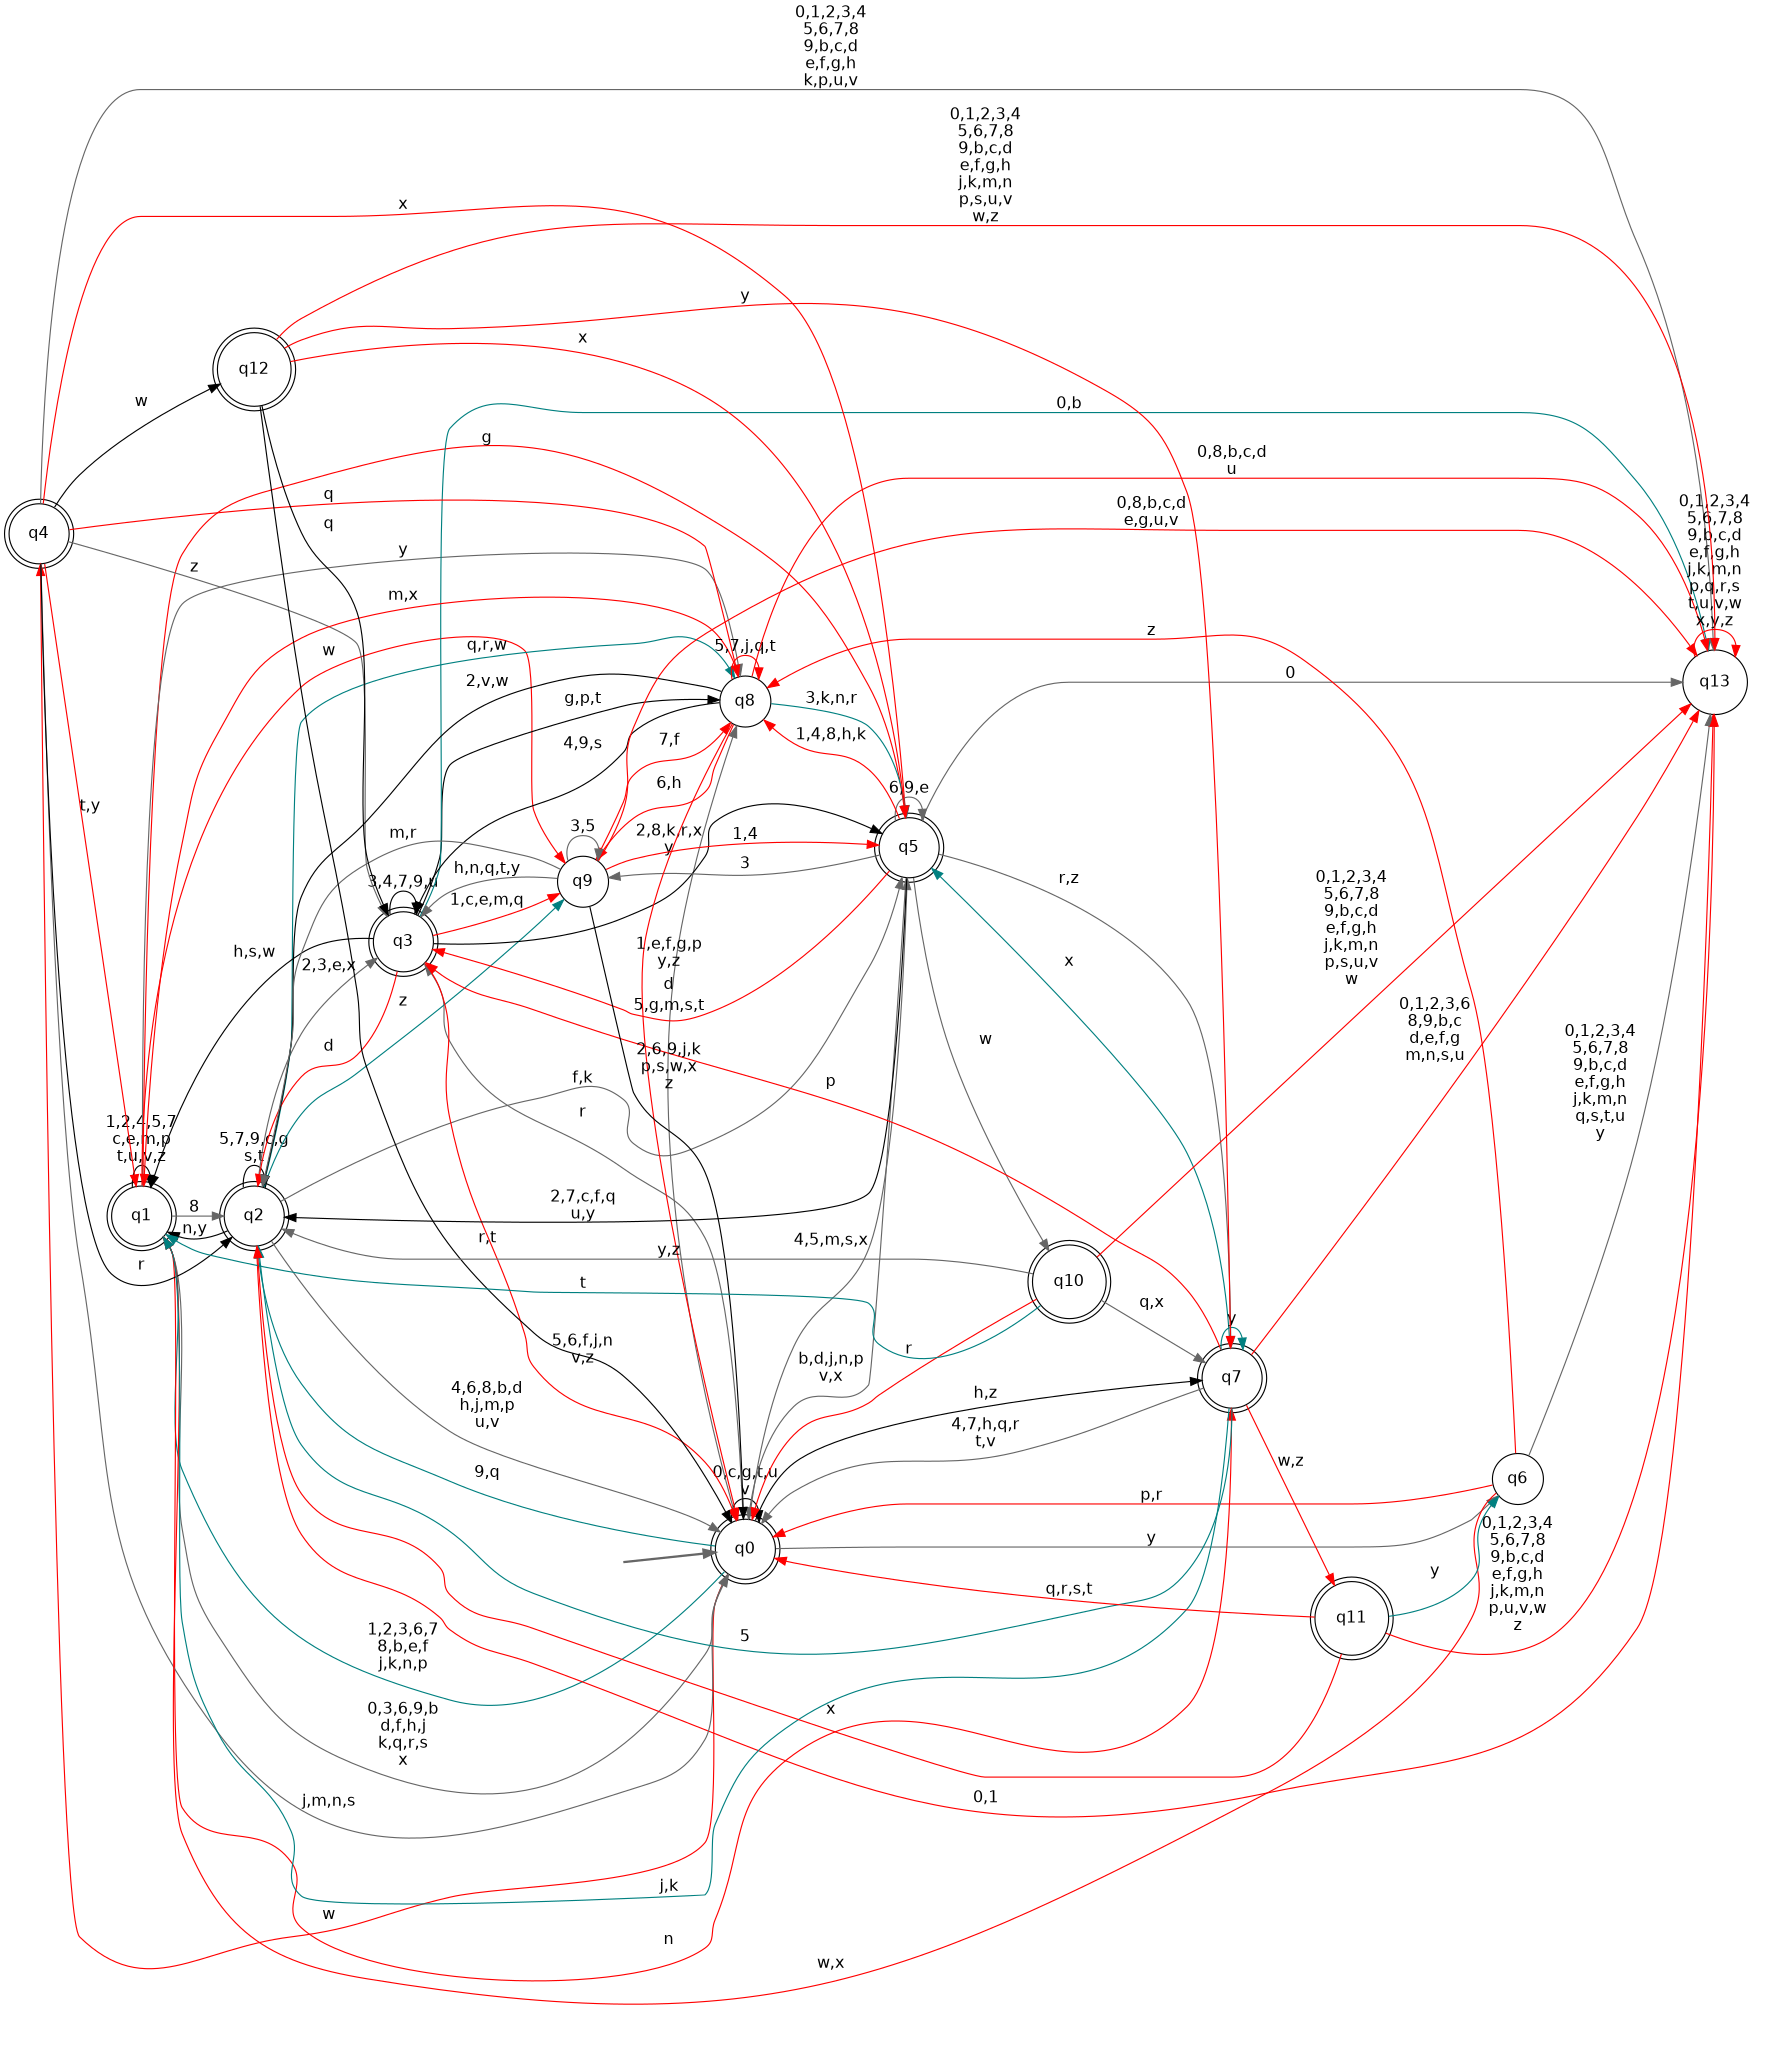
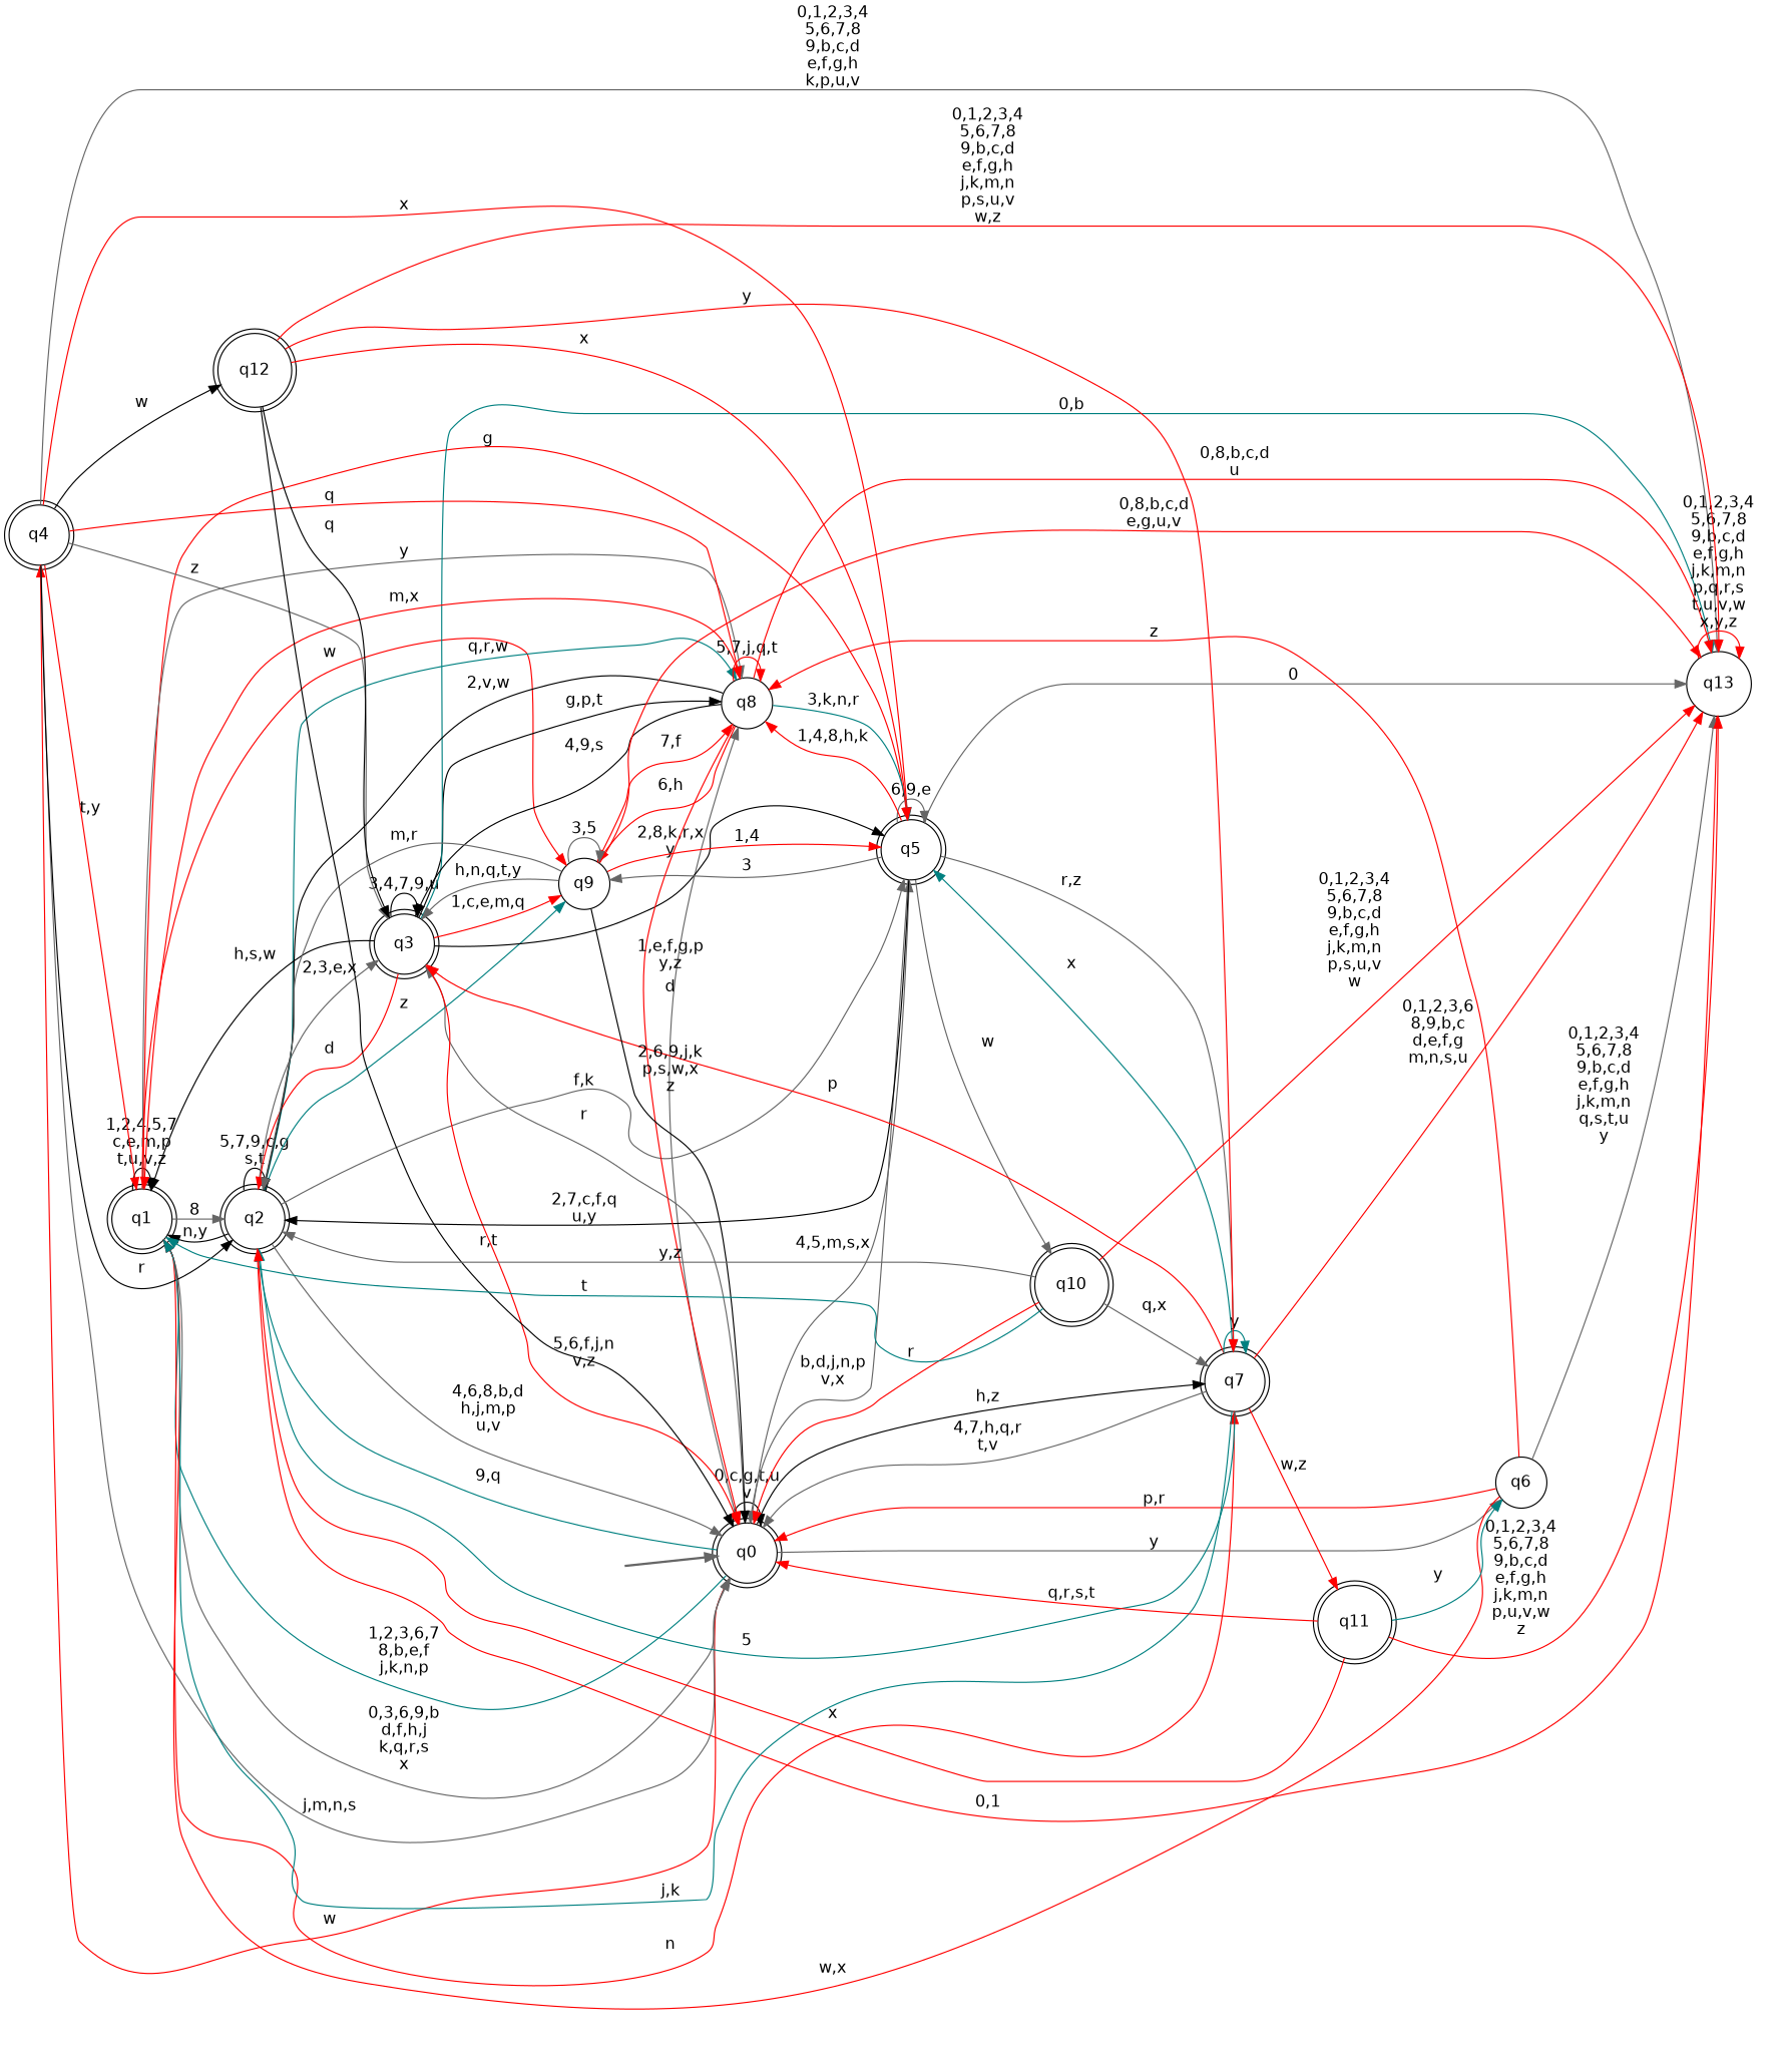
  digraph {
    fontname="DejaVu Sans"
    rankdir=LR
    node [fontname="DejaVu Sans" shape=doublecircle style="rounded,filled" color=black fillcolor=white]
    edge [color=red fontname="DejaVu Sans"]
    __start0 [height=0 shape=none style=invis width=0 color="" fillcolor=""]
    n2 [label=q0]
    n3 [label=q1]
    n4 [label=q2]
    n5 [label=q3]
    n6 [label=q4]
    n7 [label=q5]
    n8 [label=q6 shape=circle style=filled]
    n9 [label=q7]
    n10 [label=q8 shape=circle style=filled]
    n11 [label=q9 shape=circle style=filled]
    n12 [label=q13 shape=circle style=filled]
    n13 [label=q12]
    n14 [label=q10]
    n15 [label=q11]
    subgraph cluster_1 {
      nodesep=0.15
      ranksep=0.15
      style=invis
      __start0
      n2
    }
    __start0 -> n2 [color=gray40 penwidth=2]
    n2 -> n2 [color=black label="0,c,g,t,u\nv"]
    n2 -> n3 [color=teal label="1,2,3,6,7\n8,b,e,f\nj,k,n,p"]
    n2 -> n4 [color=teal label="9,q"]
    n2 -> n5 [color=gray40 label=r]
    n2 -> n6 [label=w]
    n2 -> n7 [color=gray40 label="4,5,m,s,x"]
    n2 -> n8 [color=gray40 label=y]
    n2 -> n9 [color=black label="h,z"]
    n2 -> n10 [color=gray40 label=d]
    n3 -> n2 [color=gray40 label="0,3,6,9,b\nd,f,h,j\nk,q,r,s\nx"]
    n3 -> n3 [color=black label="1,2,4,5,7\nc,e,m,p\nt,u,v,z"]
    n3 -> n4 [color=gray40 label=8]
    n3 -> n7 [label=g]
    n3 -> n9 [label=n]
    n3 -> n10 [color=gray40 label=y]
    n3 -> n11 [label=w]
    n4 -> n2 [color=gray40 label="4,6,8,b,d\nh,j,m,p\nu,v"]
    n4 -> n3 [color=black label="n,y"]
    n4 -> n4 [color=black label="5,7,9,c,g\ns,t"]
    n4 -> n5 [color=gray40 label="2,3,e,x"]
    n4 -> n7 [color=gray40 label="f,k"]
    n4 -> n10 [color=teal label="q,r,w"]
    n4 -> n11 [color=teal label=z]
    n4 -> n12 [label="0,1"]
    n5 -> n2 [label="5,6,f,j,n\nv,z"]
    n5 -> n3 [color=black label="h,s,w"]
    n5 -> n4 [label=d]
    n5 -> n5 [color=black label="3,4,7,9,u"]
    n5 -> n7 [color=black label="2,8,k,r,x\ny"]
    n5 -> n10 [color=black label="g,p,t"]
    n5 -> n11 [label="1,c,e,m,q"]
    n5 -> n12 [color=teal label="0,b"]
    n6 -> n2 [color=gray40 label="j,m,n,s"]
    n6 -> n3 [label="t,y"]
    n6 -> n4 [color=black label=r]
    n6 -> n5 [color=gray40 label=z]
    n6 -> n7 [label=x]
    n6 -> n10 [label=q]
    n6 -> n12 [color=gray40 label="0,1,2,3,4\n5,6,7,8\n9,b,c,d\ne,f,g,h\nk,p,u,v"]
    n6 -> n13 [color=black label=w]
    n7 -> n2 [color=gray40 label="b,d,j,n,p\nv,x"]
    n7 -> n4 [color=black label="2,7,c,f,q\nu,y"]
-   n7 -> n5 [label="5,g,m,s,t"]
    n7 -> n7 [color=gray40 label="6,9,e"]
    n7 -> n9 [color=gray40 label="r,z"]
    n7 -> n10 [label="1,4,8,h,k"]
    n7 -> n11 [color=gray40 label=3]
    n7 -> n12 [color=gray40 label=0]
    n7 -> n14 [color=gray40 label=w]
    n8 -> n2 [label="p,r"]
    n8 -> n3 [label="w,x"]
    n8 -> n10 [label=z]
    n8 -> n12 [color=gray40 label="0,1,2,3,4\n5,6,7,8\n9,b,c,d\ne,f,g,h\nj,k,m,n\nq,s,t,u\ny"]
    n9 -> n2 [color=gray40 label="4,7,h,q,r\nt,v"]
    n9 -> n3 [color=teal label="j,k"]
    n9 -> n4 [color=teal label=5]
    n9 -> n5 [label=p]
    n9 -> n7 [color=teal label=x]
    n9 -> n9 [color=teal label=y]
    n9 -> n12 [label="0,1,2,3,6\n8,9,b,c\nd,e,f,g\nm,n,s,u"]
    n9 -> n15 [label="w,z"]
    n10 -> n2 [label="1,e,f,g,p\ny,z"]
    n10 -> n3 [label="m,x"]
    n10 -> n4 [color=black label="2,v,w"]
    n10 -> n5 [color=black label="4,9,s"]
    n10 -> n7 [color=teal label="3,k,n,r"]
    n10 -> n10 [label="5,7,j,q,t"]
    n10 -> n11 [label="6,h"]
    n10 -> n12 [label="0,8,b,c,d\nu"]
    n11 -> n2 [color=black label="2,6,9,j,k\np,s,w,x\nz"]
    n11 -> n4 [color=gray40 label="m,r"]
    n11 -> n5 [color=gray40 label="h,n,q,t,y"]
    n11 -> n7 [label="1,4"]
    n11 -> n10 [label="7,f"]
    n11 -> n11 [color=gray40 label="3,5"]
    n11 -> n12 [label="0,8,b,c,d\ne,g,u,v"]
    n12 -> n12 [label="0,1,2,3,4\n5,6,7,8\n9,b,c,d\ne,f,g,h\nj,k,m,n\np,q,r,s\nt,u,v,w\nx,y,z"]
    n13 -> n2 [color=black label="r,t"]
    n13 -> n5 [color=black label=q]
    n13 -> n7 [label=x]
    n13 -> n9 [label=y]
    n13 -> n12 [label="0,1,2,3,4\n5,6,7,8\n9,b,c,d\ne,f,g,h\nj,k,m,n\np,s,u,v\nw,z"]
    n14 -> n2 [label=r]
    n14 -> n3 [color=teal label=t]
    n14 -> n4 [color=gray40 label="y,z"]
    n14 -> n9 [color=gray40 label="q,x"]
    n14 -> n12 [label="0,1,2,3,4\n5,6,7,8\n9,b,c,d\ne,f,g,h\nj,k,m,n\np,s,u,v\nw"]
    n15 -> n2 [label="q,r,s,t"]
    n15 -> n4 [label=x]
    n15 -> n8 [color=teal label=y]
    n15 -> n12 [label="0,1,2,3,4\n5,6,7,8\n9,b,c,d\ne,f,g,h\nj,k,m,n\np,u,v,w\nz"]
  }
